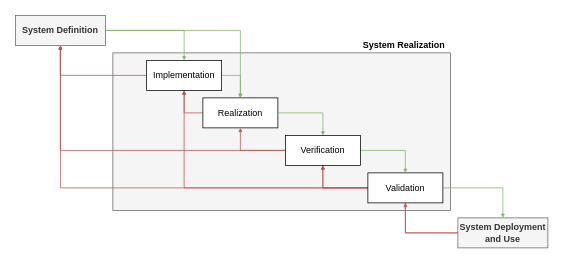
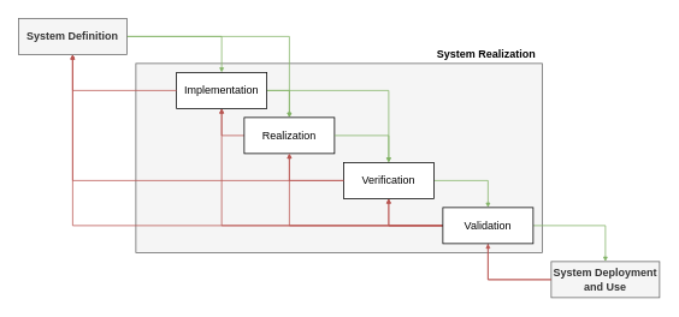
  <mxCell id="0" />
  <mxCell id="1" parent="0" />
  <mxCell id="2" value="" style="rounded=0;whiteSpace=wrap;html=1;fillColor=#f5f5f5;fontColor=#333333;strokeColor=#666666;" vertex="1" parent="1"><mxGeometry x="150" y="70" width="450" height="210" as="geometry" /></mxCell>
  <mxCell id="3" value="" style="edgeStyle=orthogonalEdgeStyle;html=1;exitX=1;exitY=0.5;exitDx=0;exitDy=0;entryX=0.5;entryY=0;entryDx=0;entryDy=0;endArrow=block;endFill=1;startSize=3;endSize=3;rounded=0;fillColor=#d5e8d4;strokeColor=#82b366;labelBackgroundColor=none;" parent="1" source="5" target="8" edge="1"><mxGeometry x="-0.333" relative="1" as="geometry"><mxPoint as="offset" /></mxGeometry></mxCell>
  <mxCell id="4" style="edgeStyle=orthogonalEdgeStyle;rounded=0;jumpSize=6;html=1;exitX=1;exitY=0.5;exitDx=0;exitDy=0;entryX=0.5;entryY=0;entryDx=0;entryDy=0;strokeColor=#82b366;endArrow=block;endFill=1;startSize=3;endSize=3;fillColor=#d5e8d4;" edge="1" parent="1" source="5" target="10"><mxGeometry relative="1" as="geometry" /></mxCell>
  <mxCell id="5" value="System Definition" style="rounded=0;whiteSpace=wrap;html=1;fillColor=#f5f5f5;fontColor=#333333;strokeColor=#666666;fontStyle=1" parent="1" vertex="1"><mxGeometry x="20" y="20" width="120" height="40" as="geometry" /></mxCell>
  <mxCell id="6" style="edgeStyle=orthogonalEdgeStyle;html=1;exitX=1;exitY=0.5;exitDx=0;exitDy=0;entryX=0.5;entryY=0;entryDx=0;entryDy=0;endArrow=block;endFill=1;jumpSize=6;startSize=3;endSize=3;strokeColor=#82b366;rounded=0;fillColor=#d5e8d4;" edge="1" parent="1" source="8" target="10"><mxGeometry relative="1" as="geometry" /></mxCell>
+ <mxCell id="7" style="edgeStyle=orthogonalEdgeStyle;rounded=0;jumpSize=6;html=1;exitX=1;exitY=0.5;exitDx=0;exitDy=0;entryX=0.5;entryY=0;entryDx=0;entryDy=0;strokeColor=#82b366;endArrow=block;endFill=1;startSize=3;endSize=3;fillColor=#d5e8d4;" edge="1" parent="1" source="8" target="12"><mxGeometry relative="1" as="geometry" /></mxCell>
  <mxCell id="8" value="Implementation" style="rounded=0;whiteSpace=wrap;html=1;" parent="1" vertex="1"><mxGeometry x="195" y="80" width="100" height="40" as="geometry" /></mxCell>
  <mxCell id="9" value="" style="edgeStyle=orthogonalEdgeStyle;rounded=0;html=1;exitX=0;exitY=0.5;exitDx=0;exitDy=0;entryX=0.5;entryY=1;entryDx=0;entryDy=0;endArrow=block;endFill=1;startSize=3;endSize=3;fillColor=#f8cecc;strokeColor=#b85450;labelBackgroundColor=none;" parent="1" source="10" target="8" edge="1"><mxGeometry x="-0.334" relative="1" as="geometry"><mxPoint as="offset" /></mxGeometry></mxCell>
  <mxCell id="10" value="Realization" style="rounded=0;whiteSpace=wrap;html=1;" parent="1" vertex="1"><mxGeometry x="270" y="130" width="100" height="40" as="geometry" /></mxCell>
  <mxCell id="11" value="" style="edgeStyle=orthogonalEdgeStyle;rounded=0;html=1;exitX=1;exitY=0.5;exitDx=0;exitDy=0;entryX=0.5;entryY=0;entryDx=0;entryDy=0;endArrow=block;endFill=1;startSize=3;endSize=3;fillColor=#d5e8d4;strokeColor=#82b366;labelBackgroundColor=none;" parent="1" source="12" target="26" edge="1"><mxGeometry x="-0.333" relative="1" as="geometry"><mxPoint as="offset" /></mxGeometry></mxCell>
  <mxCell id="12" value="Verification" style="rounded=0;whiteSpace=wrap;html=1;" parent="1" vertex="1"><mxGeometry x="380" y="180" width="100" height="40" as="geometry" /></mxCell>
  <mxCell id="13" style="edgeStyle=orthogonalEdgeStyle;rounded=0;jumpSize=6;html=1;exitX=1;exitY=0.5;exitDx=0;exitDy=0;entryX=0.5;entryY=0;entryDx=0;entryDy=0;strokeColor=#82b366;endArrow=block;endFill=1;startSize=3;endSize=3;fillColor=#d5e8d4;" edge="1" parent="1" source="26" target="24"><mxGeometry relative="1" as="geometry" /></mxCell>
  <mxCell id="14" style="edgeStyle=orthogonalEdgeStyle;rounded=0;jumpSize=6;html=1;exitX=0;exitY=0.5;exitDx=0;exitDy=0;entryX=0.5;entryY=1;entryDx=0;entryDy=0;strokeColor=#b85450;endArrow=block;endFill=1;startSize=3;endSize=3;fillColor=#f8cecc;" edge="1" parent="1" source="26" target="8"><mxGeometry relative="1" as="geometry" /></mxCell>
  <mxCell id="15" style="edgeStyle=orthogonalEdgeStyle;rounded=0;jumpSize=6;html=1;exitX=0;exitY=0.5;exitDx=0;exitDy=0;entryX=0.5;entryY=1;entryDx=0;entryDy=0;strokeColor=#b85450;endArrow=block;endFill=1;startSize=3;endSize=3;fillColor=#f8cecc;" edge="1" parent="1" source="26" target="5"><mxGeometry relative="1" as="geometry" /></mxCell>
  <mxCell id="16" value="" style="edgeStyle=orthogonalEdgeStyle;rounded=0;html=1;exitX=0;exitY=0.5;exitDx=0;exitDy=0;entryX=0.5;entryY=1;entryDx=0;entryDy=0;endArrow=block;endFill=1;startSize=3;endSize=3;fillColor=#f8cecc;strokeColor=#b85450;labelBackgroundColor=none;" parent="1" source="8" target="5" edge="1"><mxGeometry x="-0.334" relative="1" as="geometry"><mxPoint as="offset" /></mxGeometry></mxCell>
+ <mxCell id="17" style="edgeStyle=orthogonalEdgeStyle;rounded=0;html=1;exitX=0;exitY=0.5;exitDx=0;exitDy=0;entryX=0.5;entryY=1;entryDx=0;entryDy=0;endArrow=block;endFill=1;startSize=3;endSize=3;snapToPoint=0;fixDash=0;noJump=0;fillColor=#f8cecc;strokeColor=#b85450;" parent="1" source="26" target="10" edge="1"><mxGeometry relative="1" as="geometry" /></mxCell>
  <mxCell id="18" value="" style="edgeStyle=orthogonalEdgeStyle;rounded=0;html=1;exitX=0;exitY=0.5;exitDx=0;exitDy=0;entryX=0.5;entryY=1;entryDx=0;entryDy=0;endArrow=block;endFill=1;startSize=3;endSize=3;fillColor=#f8cecc;strokeColor=#b85450;labelBackgroundColor=none;" parent="1" source="26" target="12" edge="1"><mxGeometry x="-0.333" relative="1" as="geometry"><mxPoint as="offset" /></mxGeometry></mxCell>
  <mxCell id="19" style="edgeStyle=orthogonalEdgeStyle;rounded=0;html=1;exitX=0;exitY=0.5;exitDx=0;exitDy=0;entryX=0.5;entryY=1;entryDx=0;entryDy=0;endArrow=block;endFill=1;startSize=3;endSize=3;fillColor=#f8cecc;strokeColor=#b85450;" parent="1" source="12" target="5" edge="1"><mxGeometry relative="1" as="geometry" /></mxCell>
  <mxCell id="20" value="" style="edgeStyle=orthogonalEdgeStyle;rounded=0;html=1;exitX=0;exitY=0.5;exitDx=0;exitDy=0;entryX=0.5;entryY=1;entryDx=0;entryDy=0;endArrow=block;endFill=1;startSize=3;endSize=3;fillColor=#f8cecc;strokeColor=#b85450;labelBackgroundColor=none;" parent="1" source="12" target="10" edge="1"><mxGeometry x="-0.334" relative="1" as="geometry"><mxPoint as="offset" /></mxGeometry></mxCell>
  <mxCell id="21" value="" style="edgeStyle=orthogonalEdgeStyle;rounded=0;html=1;exitX=1;exitY=0.5;exitDx=0;exitDy=0;entryX=0.5;entryY=0;entryDx=0;entryDy=0;endArrow=block;endFill=1;startSize=3;endSize=3;fillColor=#d5e8d4;strokeColor=#82b366;labelBackgroundColor=none;" parent="1" source="10" target="12" edge="1"><mxGeometry x="-0.333" relative="1" as="geometry"><mxPoint as="offset" /></mxGeometry></mxCell>
  <mxCell id="22" style="edgeStyle=orthogonalEdgeStyle;rounded=0;jumpSize=6;html=1;exitX=0;exitY=0.5;exitDx=0;exitDy=0;entryX=0.5;entryY=1;entryDx=0;entryDy=0;strokeColor=#b85450;endArrow=block;endFill=1;startSize=3;endSize=3;fillColor=#f8cecc;" edge="1" parent="1" source="24" target="26"><mxGeometry relative="1" as="geometry" /></mxCell>
  <mxCell id="23" style="edgeStyle=orthogonalEdgeStyle;rounded=0;jumpSize=6;html=1;exitX=0;exitY=0.5;exitDx=0;exitDy=0;entryX=0.5;entryY=1;entryDx=0;entryDy=0;strokeColor=#b85450;endArrow=block;endFill=1;startSize=3;endSize=3;fillColor=#f8cecc;startArrow=none;" edge="1" parent="1" source="26" target="12"><mxGeometry relative="1" as="geometry" /></mxCell>
  <mxCell id="24" value="System Deployment and Use" style="rounded=0;whiteSpace=wrap;html=1;fillColor=#f5f5f5;fontColor=#333333;strokeColor=#666666;fontStyle=1" vertex="1" parent="1"><mxGeometry x="610" y="290" width="120" height="40" as="geometry" /></mxCell>
  <mxCell id="25" value="" style="edgeStyle=orthogonalEdgeStyle;rounded=0;jumpSize=6;html=1;exitX=0;exitY=0.5;exitDx=0;exitDy=0;entryX=0.5;entryY=1;entryDx=0;entryDy=0;strokeColor=#b85450;endArrow=none;endFill=1;startSize=3;endSize=3;fillColor=#f8cecc;" edge="1" parent="1" source="24" target="26"><mxGeometry relative="1" as="geometry"><mxPoint x="690" y="290" as="sourcePoint" /><mxPoint x="480" y="210" as="targetPoint" /></mxGeometry></mxCell>
  <mxCell id="26" value="Validation" style="rounded=0;whiteSpace=wrap;html=1;" parent="1" vertex="1"><mxGeometry x="490" y="230" width="100" height="40" as="geometry" /></mxCell>
  <mxCell id="27" value="System Realization&amp;nbsp;" style="rounded=0;whiteSpace=wrap;html=1;fontStyle=1;strokeColor=none;fillColor=none;" vertex="1" parent="1"><mxGeometry x="480" y="50" width="120" height="20" as="geometry" /></mxCell>
